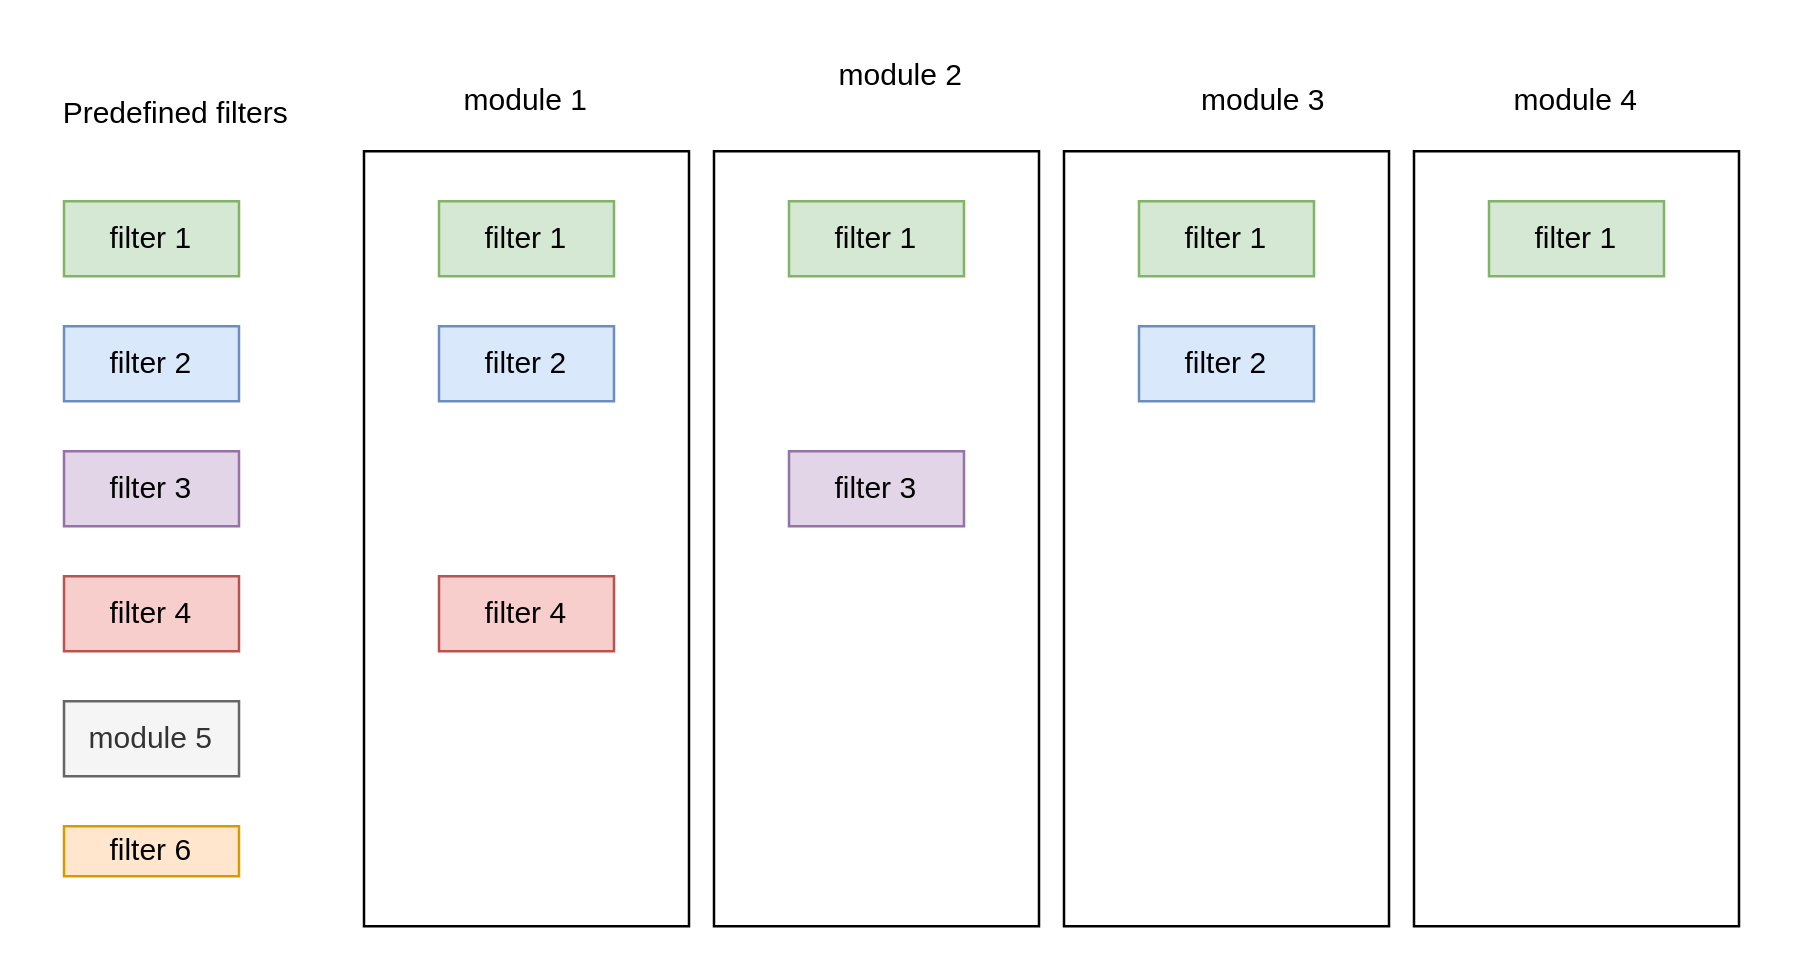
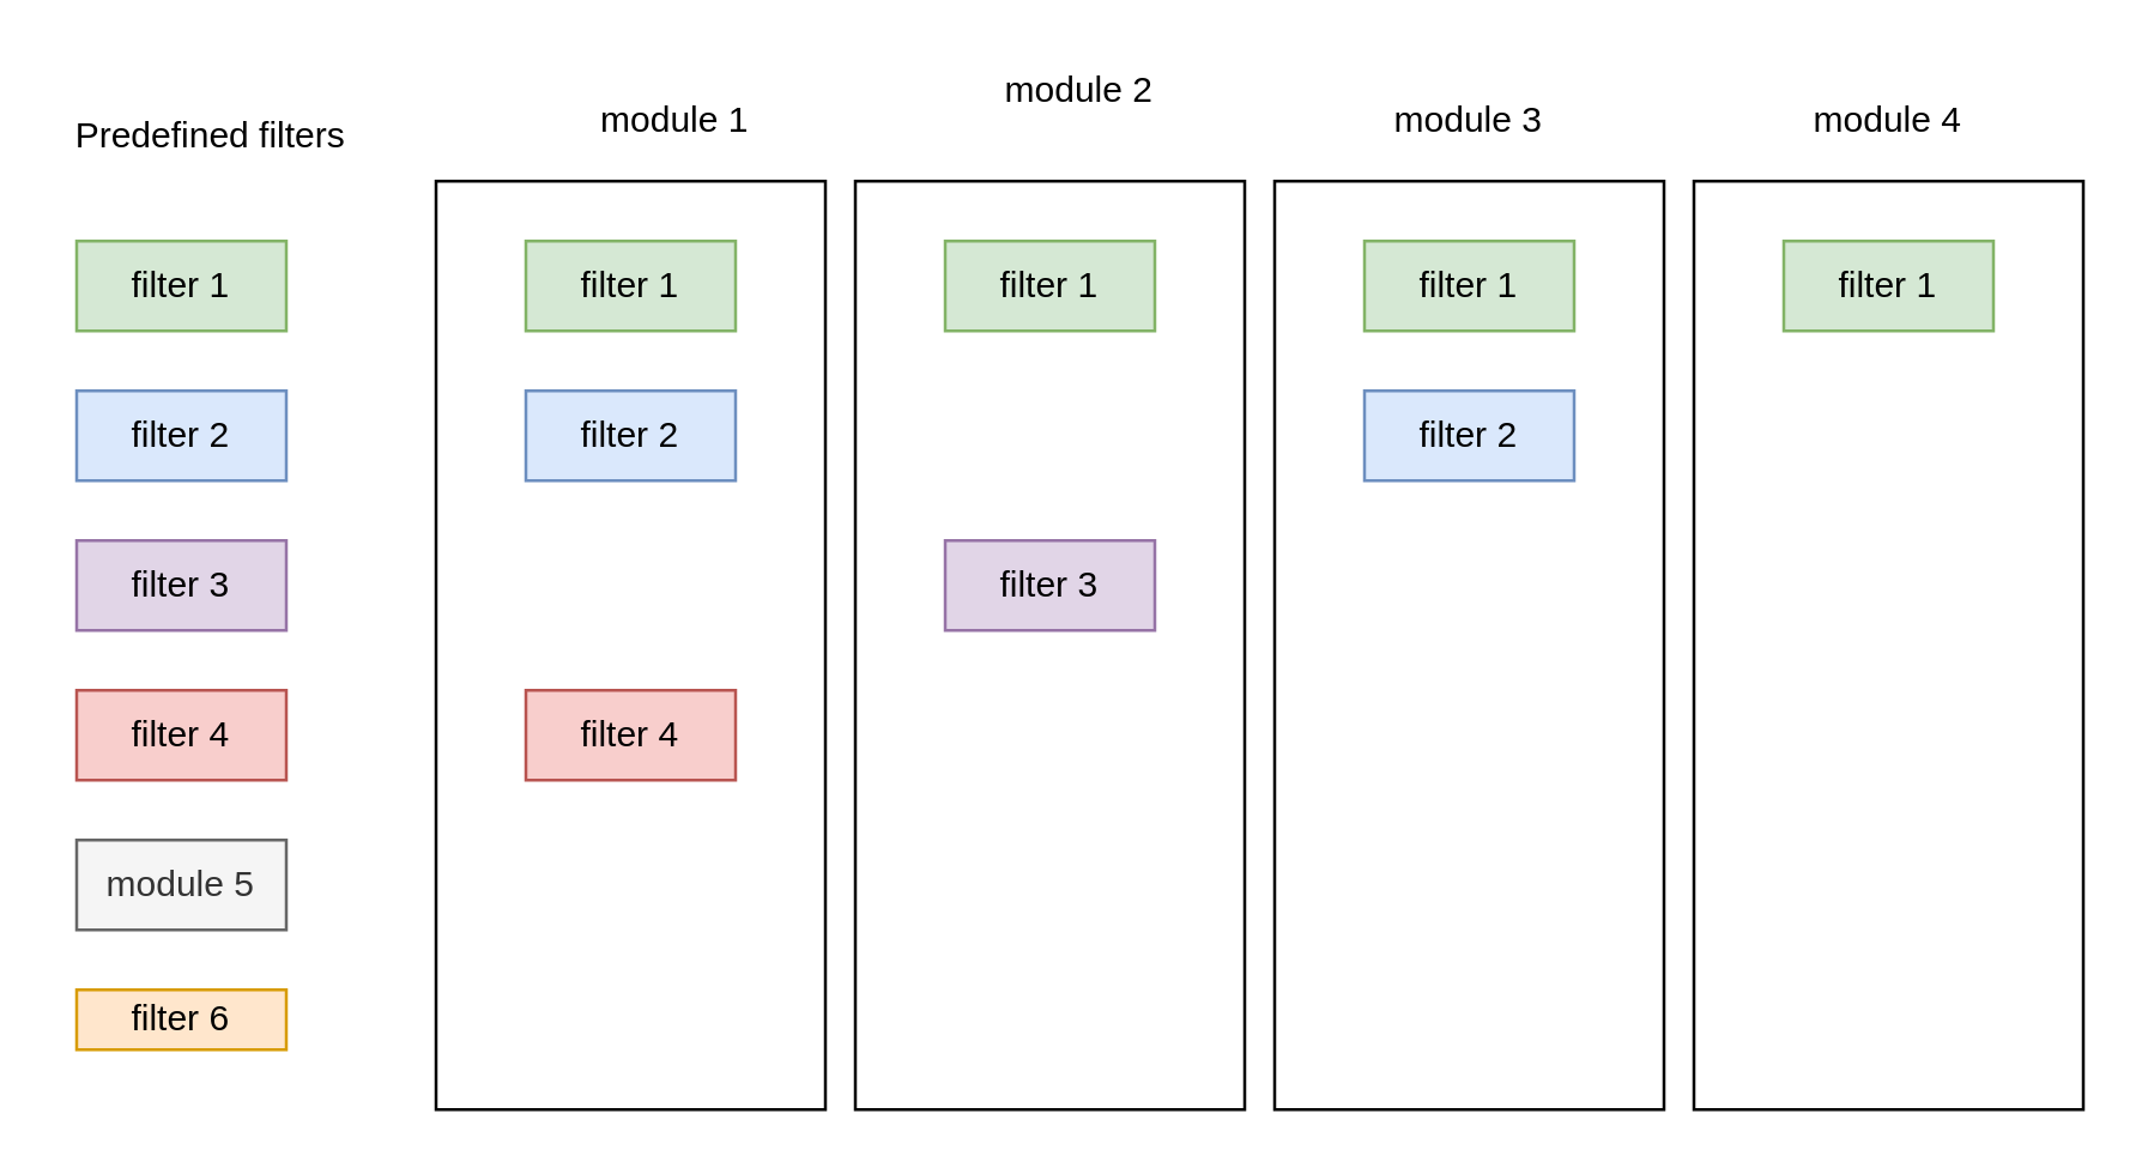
  <mxCell id="0" />
  <mxCell id="1" parent="0" />
  <mxCell id="2" value="Predefined filters" style="text;html=1;strokeColor=none;fillColor=none;align=center;verticalAlign=middle;whiteSpace=wrap;rounded=0;" vertex="1" parent="1"><mxGeometry x="20" y="35" width="100" height="20" as="geometry" /></mxCell>
  <mxCell id="3" value="module 2" style="text;html=1;strokeColor=none;fillColor=none;align=center;verticalAlign=middle;whiteSpace=wrap;rounded=0;" vertex="1" parent="1"><mxGeometry x="310" y="20" width="100" height="20" as="geometry" /></mxCell>
- <mxCell id="4" value="module 1" style="text;html=1;strokeColor=none;fillColor=none;align=center;verticalAlign=middle;whiteSpace=wrap;rounded=0;" vertex="1" parent="1"><mxGeometry x="160" y="30" width="100" height="20" as="geometry" /></mxCell>
- <mxCell id="5" value="module 3" style="text;html=1;strokeColor=none;fillColor=none;align=center;verticalAlign=middle;whiteSpace=wrap;rounded=0;" vertex="1" parent="1"><mxGeometry x="455" y="30" width="100" height="20" as="geometry" /></mxCell>
+ <mxCell id="4" value="module 1" style="text;html=1;strokeColor=none;fillColor=none;align=center;verticalAlign=middle;whiteSpace=wrap;rounded=0;" vertex="1" parent="1"><mxGeometry x="175" y="30" width="100" height="20" as="geometry" /></mxCell>
+ <mxCell id="5" value="module 3" style="text;html=1;strokeColor=none;fillColor=none;align=center;verticalAlign=middle;whiteSpace=wrap;rounded=0;" vertex="1" parent="1"><mxGeometry x="440" y="30" width="100" height="20" as="geometry" /></mxCell>
  <mxCell id="6" value="module 4" style="text;html=1;strokeColor=none;fillColor=none;align=center;verticalAlign=middle;whiteSpace=wrap;rounded=0;" vertex="1" parent="1"><mxGeometry x="580" y="30" width="100" height="20" as="geometry" /></mxCell>
  <mxCell id="7" value="filter 1" style="rounded=0;whiteSpace=wrap;html=1;fillColor=#d5e8d4;strokeColor=#82b366;" vertex="1" parent="1"><mxGeometry x="25" y="80" width="70" height="30" as="geometry" /></mxCell>
  <mxCell id="8" value="filter 2" style="rounded=0;whiteSpace=wrap;html=1;fillColor=#dae8fc;strokeColor=#6c8ebf;" vertex="1" parent="1"><mxGeometry x="25" y="130" width="70" height="30" as="geometry" /></mxCell>
  <mxCell id="9" value="filter 3" style="rounded=0;whiteSpace=wrap;html=1;fillColor=#e1d5e7;strokeColor=#9673a6;" vertex="1" parent="1"><mxGeometry x="25" y="180" width="70" height="30" as="geometry" /></mxCell>
  <mxCell id="10" value="filter 4" style="rounded=0;whiteSpace=wrap;html=1;fillColor=#f8cecc;strokeColor=#b85450;" vertex="1" parent="1"><mxGeometry x="25" y="230" width="70" height="30" as="geometry" /></mxCell>
  <mxCell id="11" value="module 5" style="rounded=0;whiteSpace=wrap;html=1;fillColor=#f5f5f5;strokeColor=#666666;fontColor=#333333;" vertex="1" parent="1"><mxGeometry x="25" y="280" width="70" height="30" as="geometry" /></mxCell>
  <mxCell id="12" value="filter 6" style="rounded=0;whiteSpace=wrap;html=1;fillColor=#ffe6cc;strokeColor=#d79b00;" vertex="1" parent="1"><mxGeometry x="25" y="330" width="70" height="20" as="geometry" /></mxCell>
  <mxCell id="13" value="" style="rounded=0;whiteSpace=wrap;html=1;" vertex="1" parent="1"><mxGeometry x="145" y="60" width="130" height="310" as="geometry" /></mxCell>
  <mxCell id="14" value="" style="rounded=0;whiteSpace=wrap;html=1;" vertex="1" parent="1"><mxGeometry x="285" y="60" width="130" height="310" as="geometry" /></mxCell>
  <mxCell id="15" value="" style="rounded=0;whiteSpace=wrap;html=1;" vertex="1" parent="1"><mxGeometry x="425" y="60" width="130" height="310" as="geometry" /></mxCell>
  <mxCell id="16" value="" style="rounded=0;whiteSpace=wrap;html=1;" vertex="1" parent="1"><mxGeometry x="565" y="60" width="130" height="310" as="geometry" /></mxCell>
  <mxCell id="17" value="filter 1" style="rounded=0;whiteSpace=wrap;html=1;fillColor=#d5e8d4;strokeColor=#82b366;" vertex="1" parent="1"><mxGeometry x="175" y="80" width="70" height="30" as="geometry" /></mxCell>
  <mxCell id="18" value="filter 1" style="rounded=0;whiteSpace=wrap;html=1;fillColor=#d5e8d4;strokeColor=#82b366;" vertex="1" parent="1"><mxGeometry x="315" y="80" width="70" height="30" as="geometry" /></mxCell>
  <mxCell id="19" value="filter 1" style="rounded=0;whiteSpace=wrap;html=1;fillColor=#d5e8d4;strokeColor=#82b366;" vertex="1" parent="1"><mxGeometry x="455" y="80" width="70" height="30" as="geometry" /></mxCell>
  <mxCell id="20" value="filter 1" style="rounded=0;whiteSpace=wrap;html=1;fillColor=#d5e8d4;strokeColor=#82b366;" vertex="1" parent="1"><mxGeometry x="595" y="80" width="70" height="30" as="geometry" /></mxCell>
  <mxCell id="21" value="filter 2" style="rounded=0;whiteSpace=wrap;html=1;fillColor=#dae8fc;strokeColor=#6c8ebf;" vertex="1" parent="1"><mxGeometry x="455" y="130" width="70" height="30" as="geometry" /></mxCell>
  <mxCell id="22" value="filter 2" style="rounded=0;whiteSpace=wrap;html=1;fillColor=#dae8fc;strokeColor=#6c8ebf;" vertex="1" parent="1"><mxGeometry x="175" y="130" width="70" height="30" as="geometry" /></mxCell>
  <mxCell id="23" value="filter 3" style="rounded=0;whiteSpace=wrap;html=1;fillColor=#e1d5e7;strokeColor=#9673a6;" vertex="1" parent="1"><mxGeometry x="315" y="180" width="70" height="30" as="geometry" /></mxCell>
  <mxCell id="24" value="filter 4" style="rounded=0;whiteSpace=wrap;html=1;fillColor=#f8cecc;strokeColor=#b85450;" vertex="1" parent="1"><mxGeometry x="175" y="230" width="70" height="30" as="geometry" /></mxCell>
